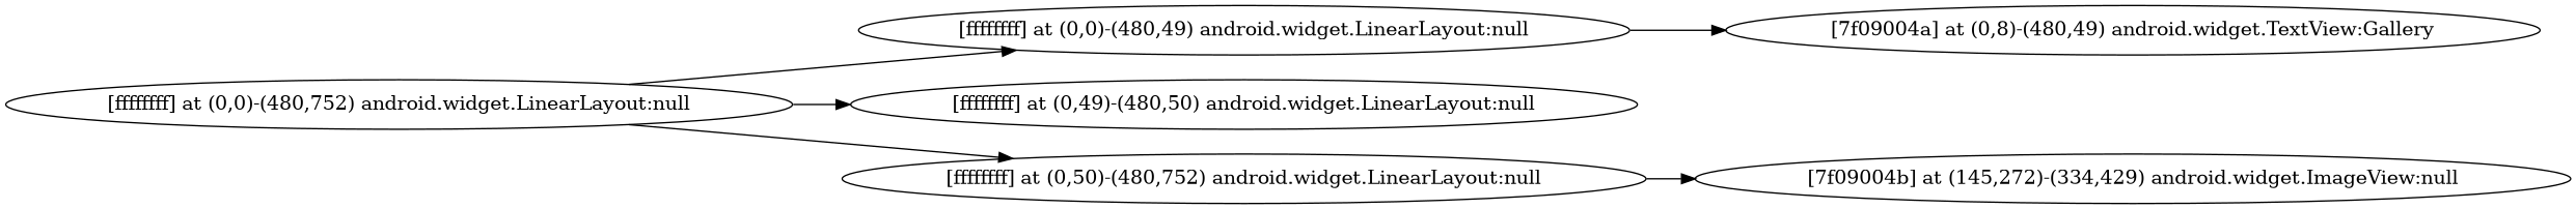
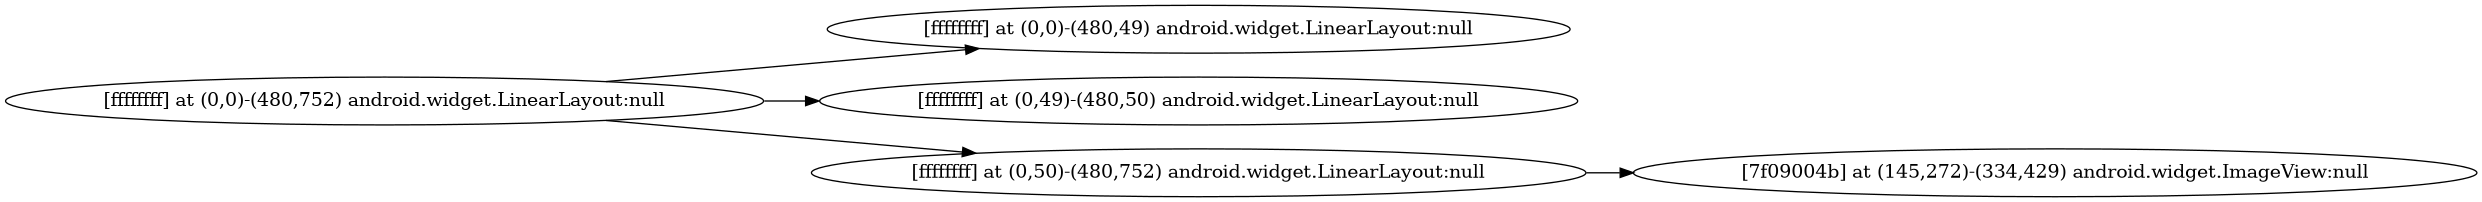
  strict digraph {
    rankdir=LR
    n1 [label="[ffffffff] at (0,0)-(480,752) android.widget.LinearLayout:null"]
    n2 [label="[ffffffff] at (0,0)-(480,49) android.widget.LinearLayout:null"]
    n3 [label="[ffffffff] at (0,49)-(480,50) android.widget.LinearLayout:null"]
    n4 [label="[ffffffff] at (0,50)-(480,752) android.widget.LinearLayout:null"]
-   n5 [label="[7f09004a] at (0,8)-(480,49) android.widget.TextView:Gallery"]
    n6 [label="[7f09004b] at (145,272)-(334,429) android.widget.ImageView:null"]
    n1 -> n2
    n1 -> n3
    n1 -> n4
-   n2 -> n5
    n4 -> n6
  }
